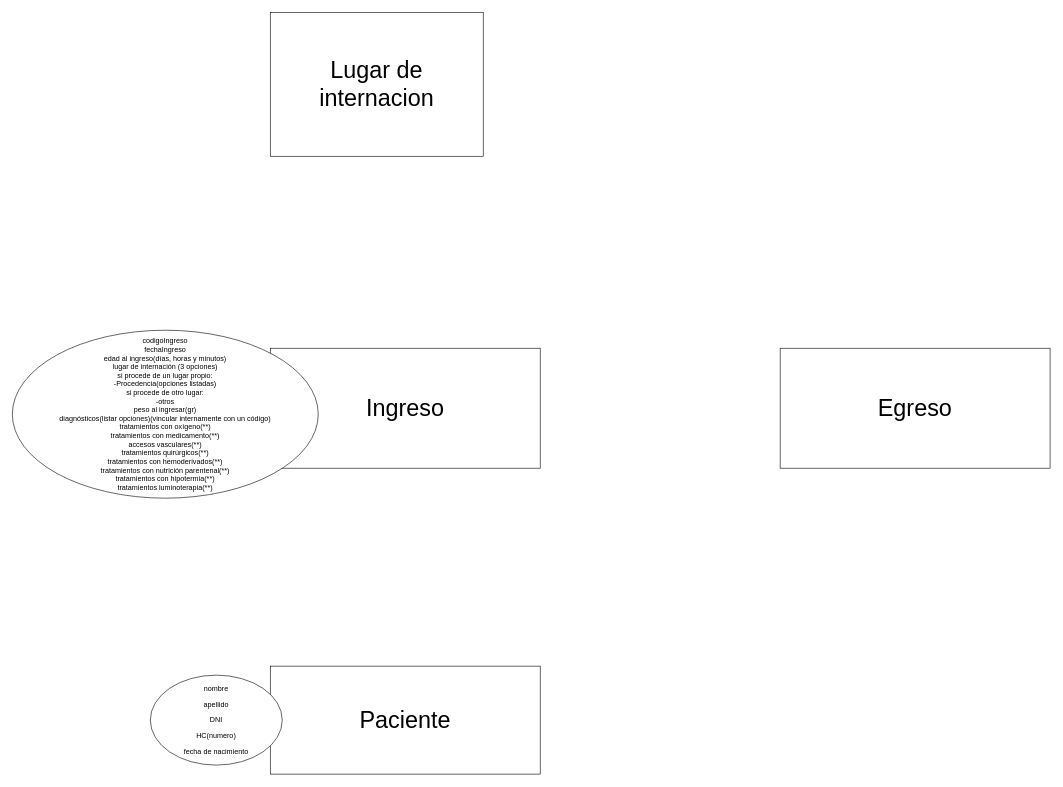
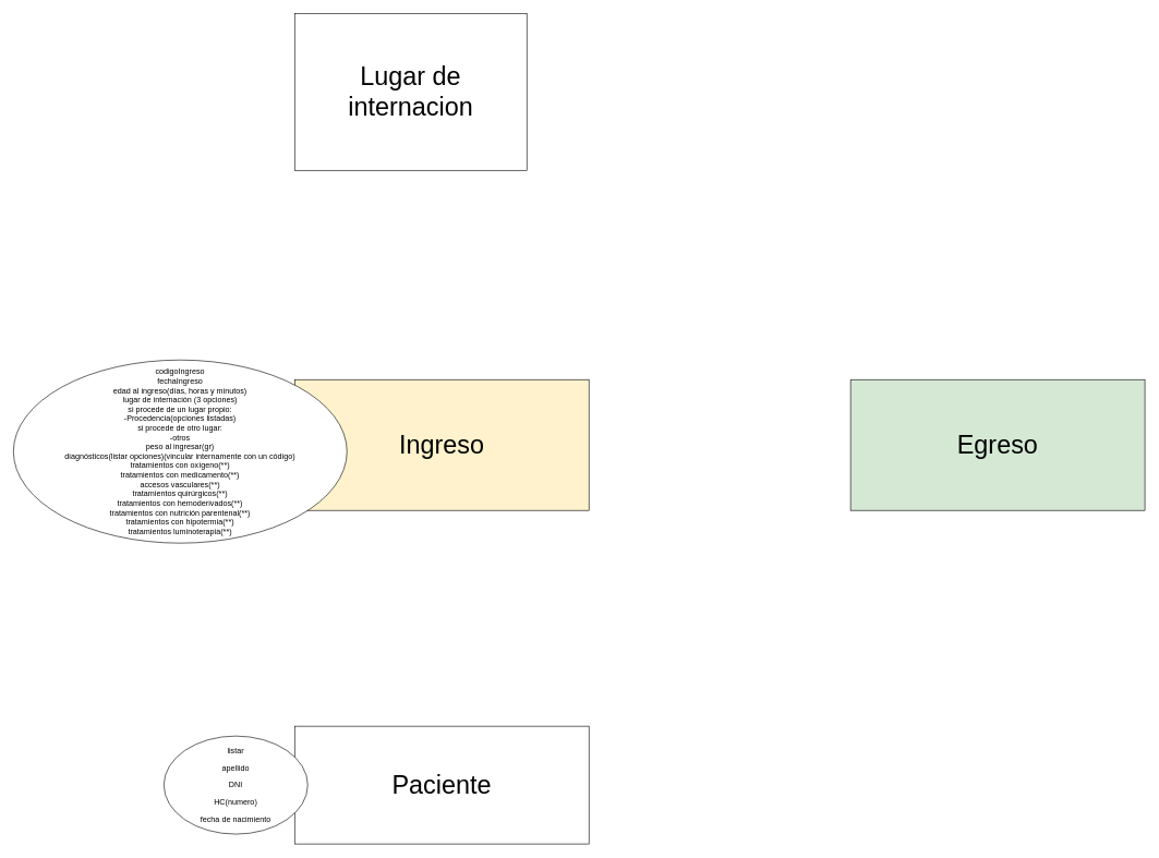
  <mxCell id="0" />
  <mxCell id="1" parent="0" />
  <mxCell id="2" value="&lt;font style=&quot;font-size: 39px;&quot;&gt;Paciente&lt;/font&gt;" style="rounded=0;whiteSpace=wrap;html=1;" vertex="1" parent="1"><mxGeometry x="450" y="1110" width="450" height="180" as="geometry" /></mxCell>
- <mxCell id="3" value="&lt;p&gt;nombre&lt;/p&gt;&lt;p&gt;&lt;span style=&quot;background-color: initial;&quot;&gt;apellido&lt;/span&gt;&lt;/p&gt;&lt;p&gt;DNI&lt;/p&gt;&lt;p&gt;HC(numero)&lt;/p&gt;&lt;p&gt;fecha de nacimiento&lt;/p&gt;" style="ellipse;whiteSpace=wrap;html=1;" vertex="1" parent="1"><mxGeometry x="250" y="1125" width="220" height="150" as="geometry" /></mxCell>
- <mxCell id="4" value="&lt;font style=&quot;font-size: 39px;&quot;&gt;Ingreso&lt;/font&gt;" style="rounded=0;whiteSpace=wrap;html=1;" vertex="1" parent="1"><mxGeometry x="450" y="580" width="450" height="200" as="geometry" /></mxCell>
+ <mxCell id="3" value="&lt;p&gt;listar&lt;/p&gt;&lt;p&gt;&lt;span style=&quot;background-color: initial;&quot;&gt;apellido&lt;/span&gt;&lt;/p&gt;&lt;p&gt;DNI&lt;/p&gt;&lt;p&gt;HC(numero)&lt;/p&gt;&lt;p&gt;fecha de nacimiento&lt;/p&gt;" style="ellipse;whiteSpace=wrap;html=1;" vertex="1" parent="1"><mxGeometry x="250" y="1125" width="220" height="150" as="geometry" /></mxCell>
+ <mxCell id="4" value="&lt;font style=&quot;font-size: 39px;&quot;&gt;Ingreso&lt;/font&gt;" style="rounded=0;whiteSpace=wrap;html=1;fillColor=#fff2cc;" vertex="1" parent="1"><mxGeometry x="450" y="580" width="450" height="200" as="geometry" /></mxCell>
  <mxCell id="5" value="&lt;div&gt;codigoIngreso&lt;/div&gt;&lt;div&gt;fechaIngreso&lt;/div&gt;&lt;div&gt;edad al ingreso(días, horas y minutos)&lt;/div&gt;&lt;div&gt;lugar de internación (3 opciones)&lt;/div&gt;&lt;div&gt;si procede de un lugar propio:&lt;/div&gt;&lt;div&gt;-Procedencia(opciones listadas)&lt;/div&gt;&lt;div&gt;si procede de otro lugar:&lt;/div&gt;&lt;div&gt;-otros&lt;/div&gt;&lt;div&gt;peso al ingresar(gr)&lt;/div&gt;&lt;div&gt;diagnósticos(listar opciones)(vincular internamente con un código)&lt;/div&gt;&lt;div&gt;tratamientos con oxígeno(**)&lt;/div&gt;&lt;div&gt;tratamientos con medicamento(**)&lt;/div&gt;&lt;div&gt;accesos vasculares(**)&lt;/div&gt;&lt;div&gt;tratamientos quirúrgicos(**)&lt;/div&gt;&lt;div&gt;tratamientos con hemoderivados(**)&lt;/div&gt;&lt;div&gt;tratamientos con nutrición parentenal(**)&lt;/div&gt;&lt;div&gt;tratamientos con hipotermia(**)&lt;/div&gt;&lt;div&gt;tratamientos luminoterapia(**)&lt;/div&gt;" style="ellipse;whiteSpace=wrap;html=1;" vertex="1" parent="1"><mxGeometry x="20" y="550" width="510" height="280" as="geometry" /></mxCell>
  <mxCell id="6" value="&lt;font style=&quot;font-size: 39px;&quot;&gt;Lugar de internacion&lt;/font&gt;" style="rounded=0;whiteSpace=wrap;html=1;" vertex="1" parent="1"><mxGeometry x="450" y="20" width="355" height="240" as="geometry" /></mxCell>
- <mxCell id="7" value="&lt;font style=&quot;font-size: 39px;&quot;&gt;Egreso&lt;/font&gt;" style="rounded=0;whiteSpace=wrap;html=1;" vertex="1" parent="1"><mxGeometry x="1300" y="580" width="450" height="200" as="geometry" /></mxCell>
+ <mxCell id="7" value="&lt;font style=&quot;font-size: 39px;&quot;&gt;Egreso&lt;/font&gt;" style="rounded=0;whiteSpace=wrap;html=1;fillColor=#d5e8d4;" vertex="1" parent="1"><mxGeometry x="1300" y="580" width="450" height="200" as="geometry" /></mxCell>
